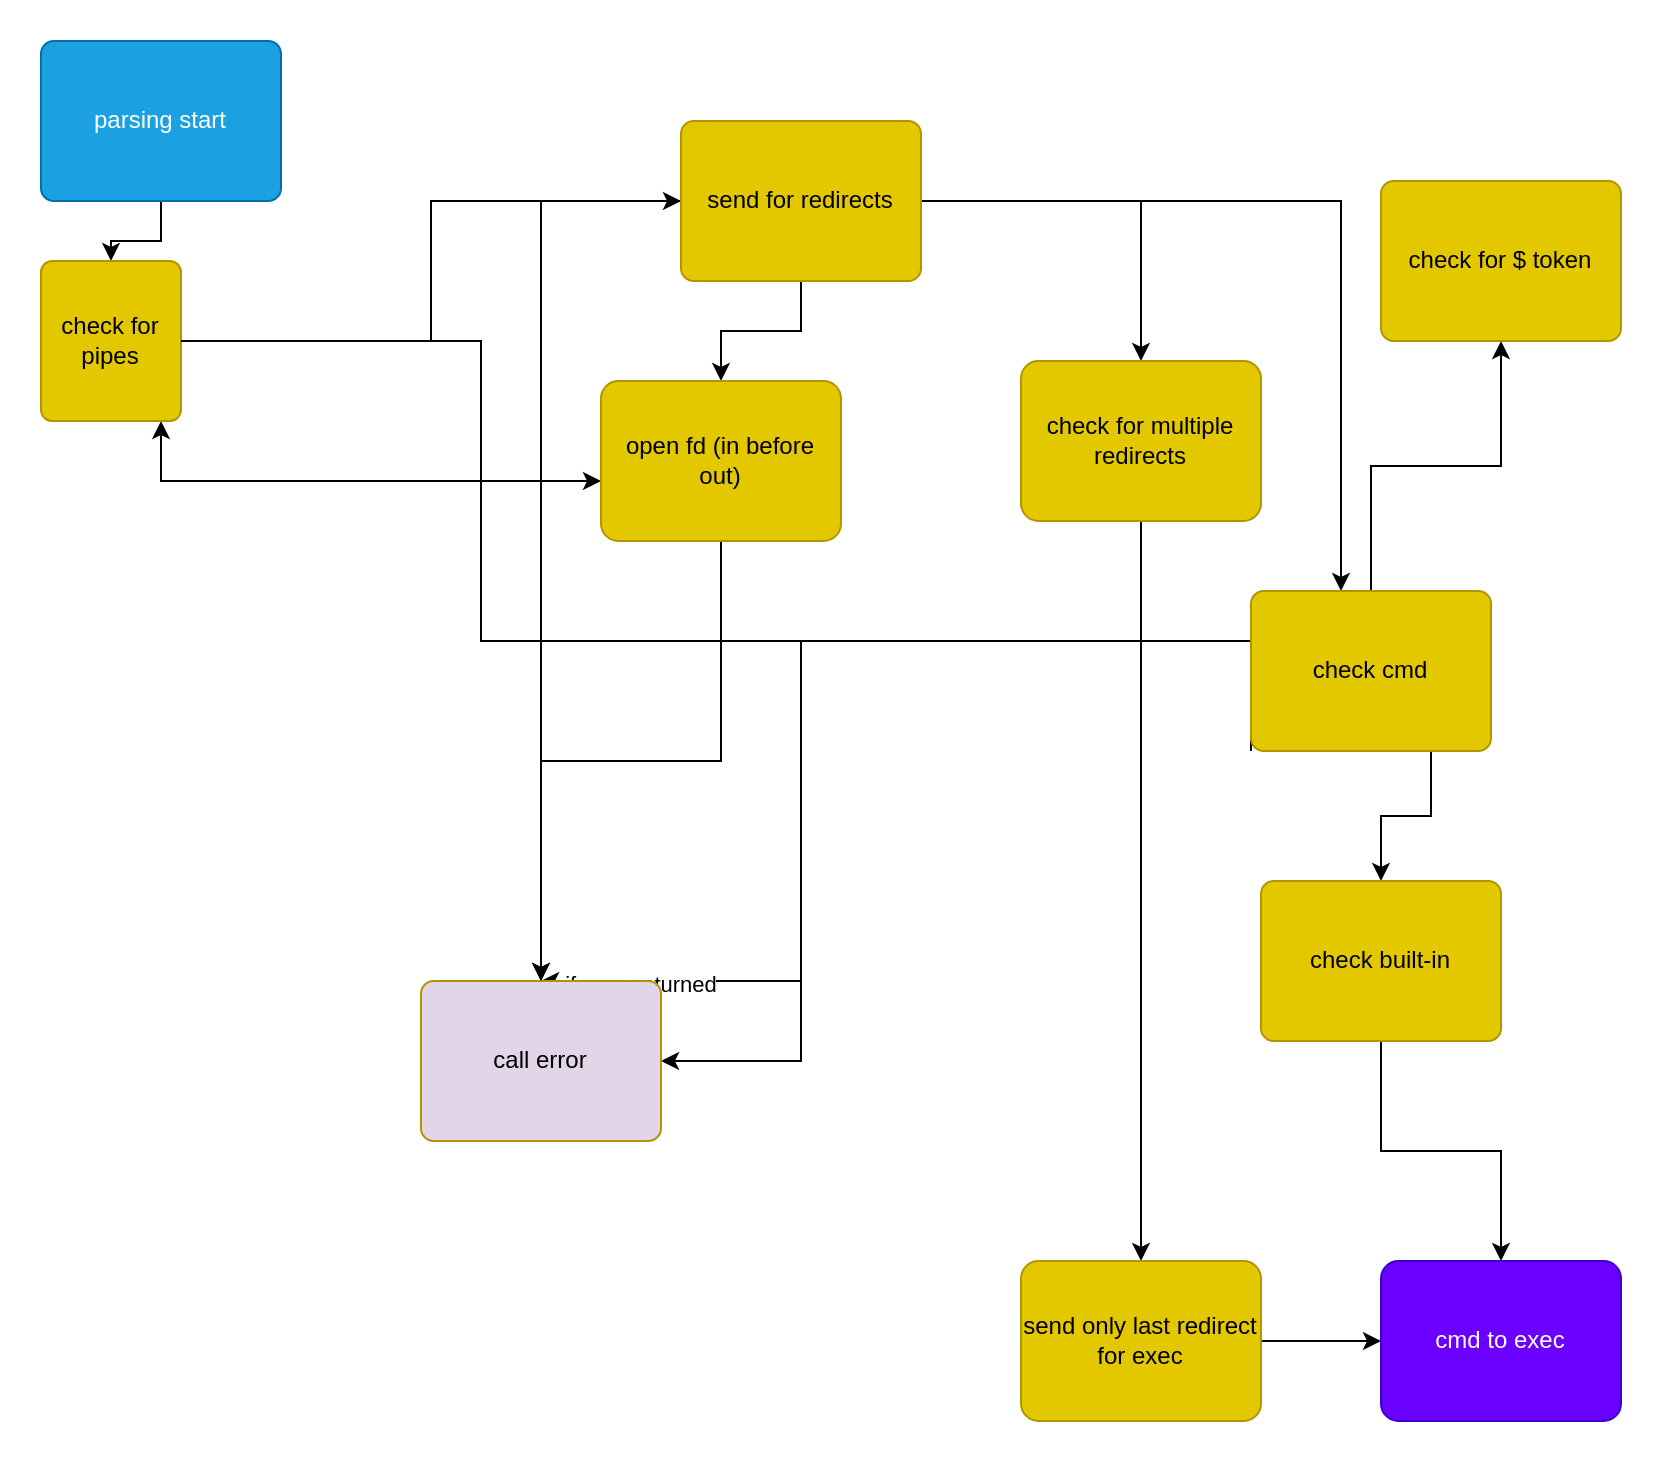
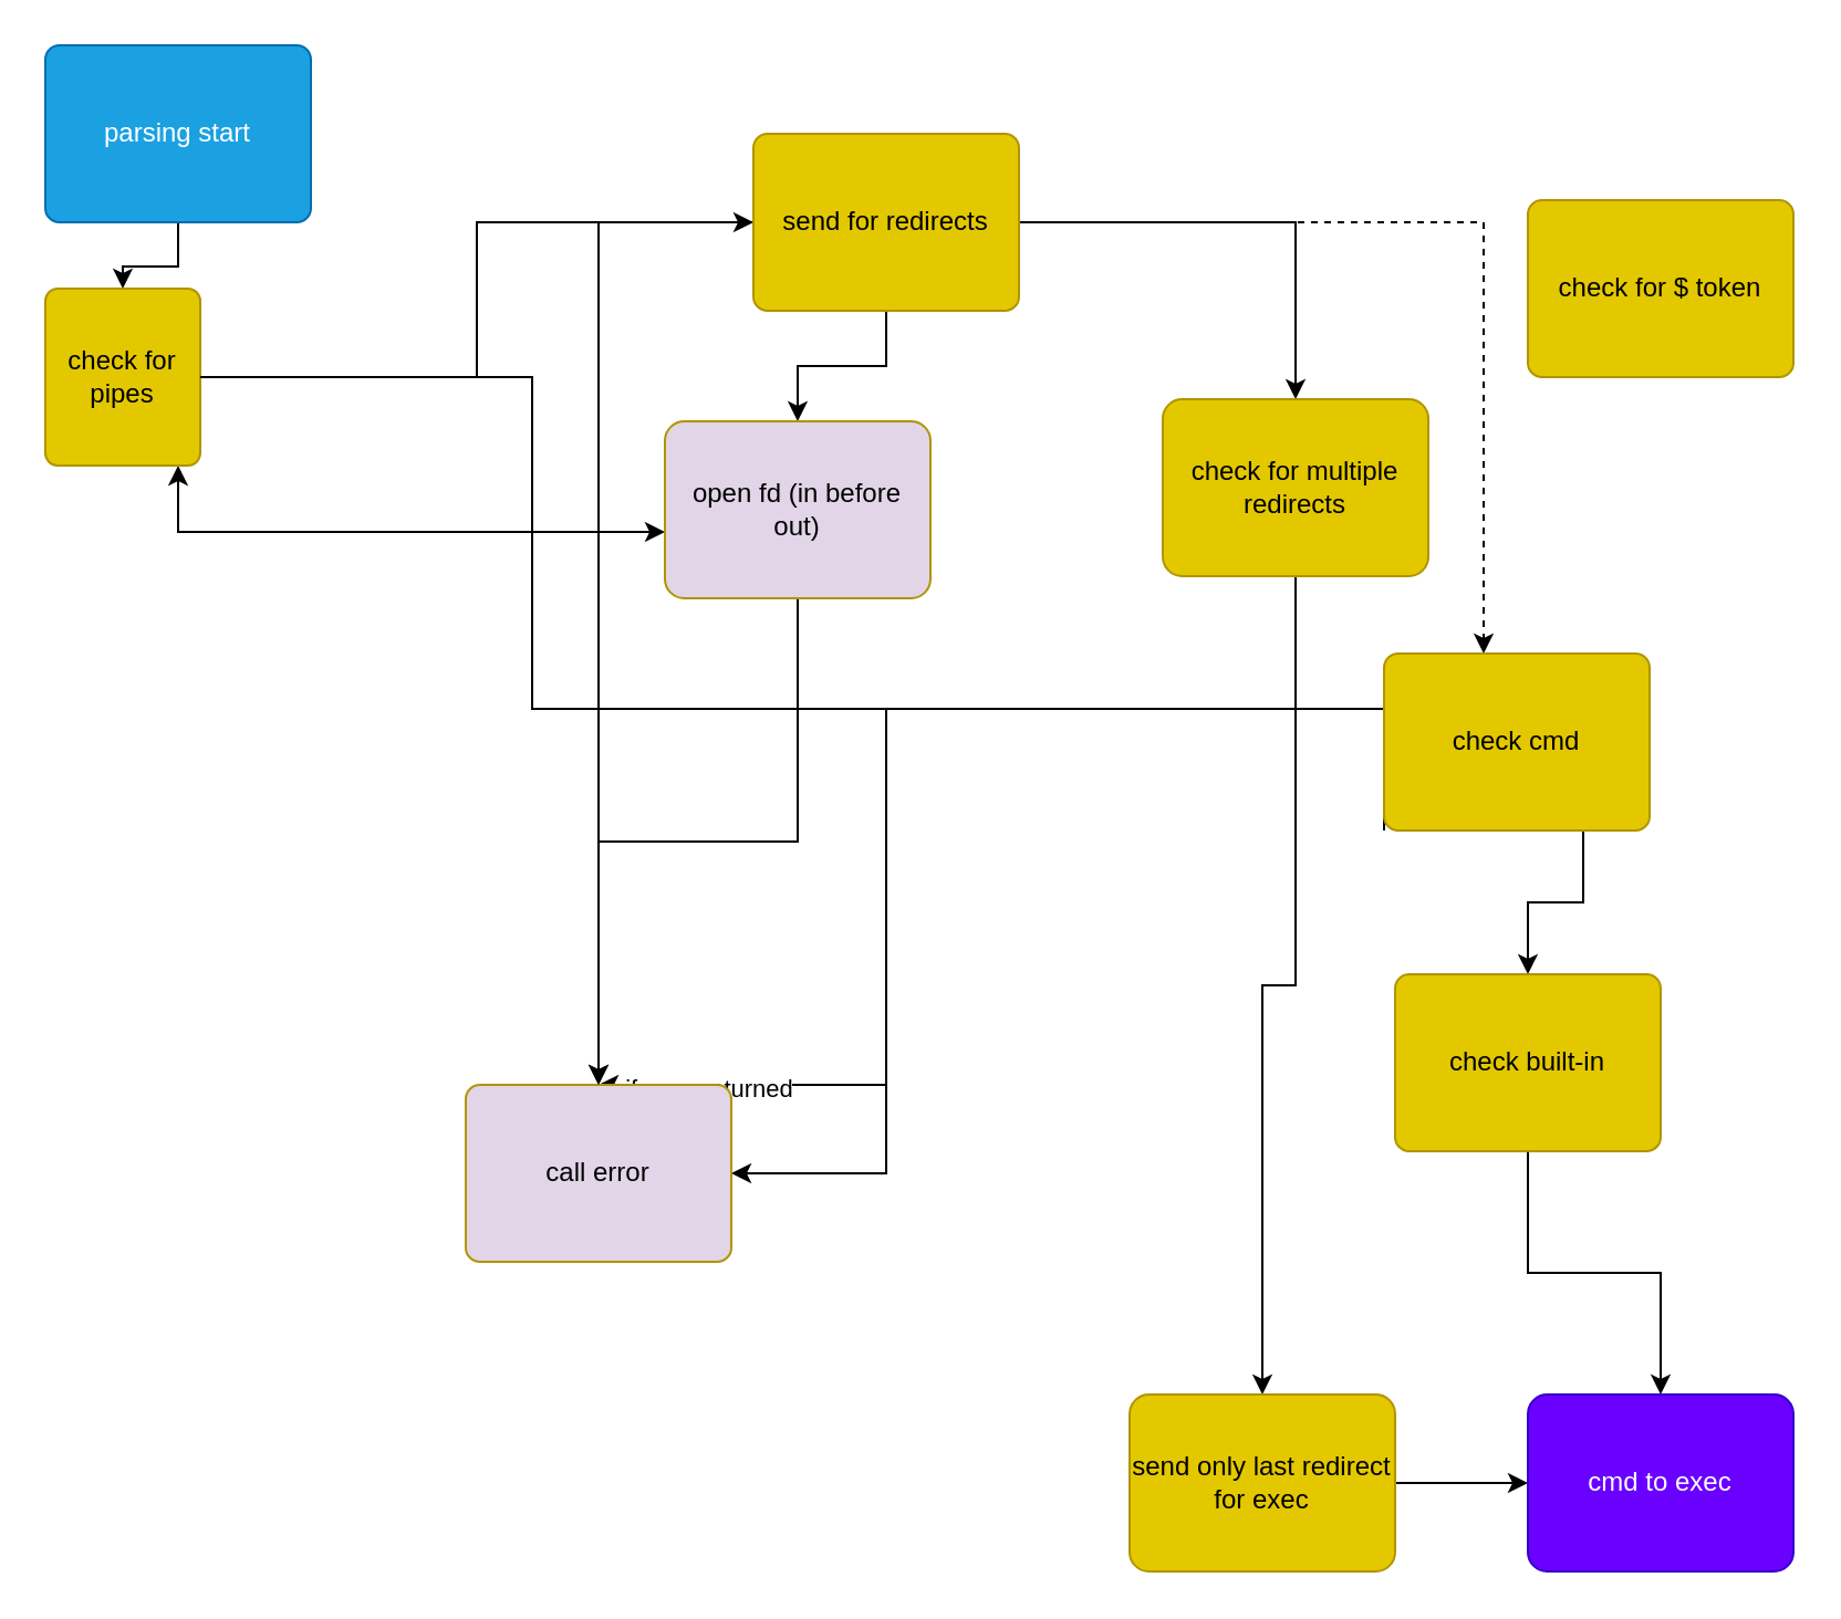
  <mxCell id="0" />
  <mxCell id="1" parent="0" />
  <mxCell id="2" value="" style="edgeStyle=orthogonalEdgeStyle;rounded=0;orthogonalLoop=1;jettySize=auto;html=1;" edge="1" parent="1" source="3" target="6"><mxGeometry relative="1" as="geometry" /></mxCell>
  <mxCell id="3" value="parsing start" style="rounded=1;whiteSpace=wrap;html=1;fillColor=#1ba1e2;fontColor=#ffffff;strokeColor=#006EAF;arcSize=8;" vertex="1" parent="1"><mxGeometry x="20" y="20" width="120" height="80" as="geometry" /></mxCell>
  <mxCell id="4" value="" style="edgeStyle=orthogonalEdgeStyle;rounded=0;orthogonalLoop=1;jettySize=auto;html=1;" edge="1" parent="1" source="6" target="11"><mxGeometry relative="1" as="geometry" /></mxCell>
  <mxCell id="5" value="" style="edgeStyle=orthogonalEdgeStyle;rounded=0;orthogonalLoop=1;jettySize=auto;html=1;startArrow=classic;startFill=1;" edge="1" parent="1" source="6"><mxGeometry relative="1" as="geometry"><mxPoint x="300" y="240" as="targetPoint" /><Array as="points"><mxPoint x="80" y="240" /><mxPoint x="300" y="240" /></Array></mxGeometry></mxCell>
  <mxCell id="6" value="check for pipes" style="whiteSpace=wrap;html=1;rounded=1;arcSize=8;fillColor=#e3c800;fontColor=#000000;strokeColor=#B09500;" vertex="1" parent="1"><mxGeometry x="20" y="130" width="70" height="80" as="geometry" /></mxCell>
- <mxCell id="7" value="" style="edgeStyle=orthogonalEdgeStyle;rounded=0;orthogonalLoop=1;jettySize=auto;html=1;" edge="1" parent="1" source="11" target="17"><mxGeometry relative="1" as="geometry"><Array as="points"><mxPoint x="670" y="100" /></Array></mxGeometry></mxCell>
+ <mxCell id="7" value="" style="edgeStyle=orthogonalEdgeStyle;rounded=0;orthogonalLoop=1;jettySize=auto;html=1;dashed=1;" edge="1" parent="1" source="11" target="17"><mxGeometry relative="1" as="geometry"><Array as="points"><mxPoint x="670" y="100" /></Array></mxGeometry></mxCell>
  <mxCell id="8" style="edgeStyle=orthogonalEdgeStyle;rounded=0;orthogonalLoop=1;jettySize=auto;html=1;" edge="1" parent="1" source="11" target="23"><mxGeometry relative="1" as="geometry" /></mxCell>
  <mxCell id="9" style="edgeStyle=orthogonalEdgeStyle;rounded=0;orthogonalLoop=1;jettySize=auto;html=1;" edge="1" parent="1" source="11" target="21"><mxGeometry relative="1" as="geometry" /></mxCell>
  <mxCell id="10" style="edgeStyle=orthogonalEdgeStyle;rounded=0;orthogonalLoop=1;jettySize=auto;html=1;" edge="1" parent="1" source="11" target="25"><mxGeometry relative="1" as="geometry" /></mxCell>
  <mxCell id="11" value="send for redirects" style="whiteSpace=wrap;html=1;rounded=1;arcSize=8;fillColor=#e3c800;fontColor=#000000;strokeColor=#B09500;" vertex="1" parent="1"><mxGeometry x="340" y="60" width="120" height="80" as="geometry" /></mxCell>
  <mxCell id="12" value="" style="edgeStyle=orthogonalEdgeStyle;rounded=0;orthogonalLoop=1;jettySize=auto;html=1;" edge="1" parent="1" source="6" target="21"><mxGeometry relative="1" as="geometry"><mxPoint x="140" y="320" as="sourcePoint" /><Array as="points"><mxPoint x="240" y="170" /><mxPoint x="240" y="320" /><mxPoint x="400" y="320" /></Array></mxGeometry></mxCell>
- <mxCell id="13" value="" style="edgeStyle=orthogonalEdgeStyle;rounded=0;orthogonalLoop=1;jettySize=auto;html=1;" edge="1" parent="1" source="17" target="18"><mxGeometry relative="1" as="geometry" /></mxCell>
  <mxCell id="14" style="edgeStyle=orthogonalEdgeStyle;rounded=0;orthogonalLoop=1;jettySize=auto;html=1;entryX=0.5;entryY=0;entryDx=0;entryDy=0;exitX=0;exitY=1;exitDx=0;exitDy=0;" edge="1" parent="1" source="17" target="21"><mxGeometry relative="1" as="geometry"><Array as="points"><mxPoint x="400" y="320" /></Array></mxGeometry></mxCell>
  <mxCell id="15" value="if error returned" style="edgeLabel;html=1;align=center;verticalAlign=middle;resizable=0;points=[];" vertex="1" connectable="0" parent="14"><mxGeometry x="0.831" y="1" relative="1" as="geometry"><mxPoint as="offset" /></mxGeometry></mxCell>
  <mxCell id="16" style="edgeStyle=orthogonalEdgeStyle;rounded=0;orthogonalLoop=1;jettySize=auto;html=1;exitX=0.75;exitY=1;exitDx=0;exitDy=0;" edge="1" parent="1" source="17" target="20"><mxGeometry relative="1" as="geometry" /></mxCell>
  <mxCell id="17" value="check cmd" style="whiteSpace=wrap;html=1;rounded=1;arcSize=8;fillColor=#e3c800;fontColor=#000000;strokeColor=#B09500;" vertex="1" parent="1"><mxGeometry x="625" y="295" width="120" height="80" as="geometry" /></mxCell>
  <mxCell id="18" value="check for $ token" style="whiteSpace=wrap;html=1;rounded=1;arcSize=8;fillColor=#e3c800;fontColor=#000000;strokeColor=#B09500;" vertex="1" parent="1"><mxGeometry x="690" y="90" width="120" height="80" as="geometry" /></mxCell>
  <mxCell id="19" style="edgeStyle=orthogonalEdgeStyle;rounded=0;orthogonalLoop=1;jettySize=auto;html=1;" edge="1" parent="1" source="20" target="28"><mxGeometry relative="1" as="geometry" /></mxCell>
  <mxCell id="20" value="check built-in" style="whiteSpace=wrap;html=1;rounded=1;arcSize=8;fillColor=#e3c800;fontColor=#000000;strokeColor=#B09500;" vertex="1" parent="1"><mxGeometry x="630" y="440" width="120" height="80" as="geometry" /></mxCell>
  <mxCell id="21" value="call error" style="whiteSpace=wrap;html=1;rounded=1;arcSize=8;fillColor=#e1d5e7;fontColor=#000000;strokeColor=#B09500;" vertex="1" parent="1"><mxGeometry x="210" y="490" width="120" height="80" as="geometry" /></mxCell>
  <mxCell id="22" style="edgeStyle=orthogonalEdgeStyle;rounded=0;orthogonalLoop=1;jettySize=auto;html=1;entryX=0.5;entryY=0;entryDx=0;entryDy=0;" edge="1" parent="1" source="23" target="21"><mxGeometry relative="1" as="geometry" /></mxCell>
- <mxCell id="23" value="open fd (in before out)" style="rounded=1;whiteSpace=wrap;html=1;fillColor=#e3c800;fontColor=#000000;strokeColor=#B09500;arcSize=11;" vertex="1" parent="1"><mxGeometry x="300" y="190" width="120" height="80" as="geometry" /></mxCell>
+ <mxCell id="23" value="open fd (in before out)" style="rounded=1;whiteSpace=wrap;html=1;fillColor=#e1d5e7;fontColor=#000000;strokeColor=#B09500;arcSize=11;" vertex="1" parent="1"><mxGeometry x="300" y="190" width="120" height="80" as="geometry" /></mxCell>
  <mxCell id="24" value="" style="edgeStyle=orthogonalEdgeStyle;rounded=0;orthogonalLoop=1;jettySize=auto;html=1;" edge="1" parent="1" source="25" target="27"><mxGeometry relative="1" as="geometry" /></mxCell>
- <mxCell id="25" value="check for multiple redirects" style="rounded=1;whiteSpace=wrap;html=1;fillColor=#e3c800;fontColor=#000000;strokeColor=#B09500;arcSize=11;" vertex="1" parent="1"><mxGeometry x="510" y="180" width="120" height="80" as="geometry" /></mxCell>
+ <mxCell id="25" value="check for multiple redirects" style="rounded=1;whiteSpace=wrap;html=1;fillColor=#e3c800;fontColor=#000000;strokeColor=#B09500;arcSize=11;" vertex="1" parent="1"><mxGeometry x="525" y="180" width="120" height="80" as="geometry" /></mxCell>
  <mxCell id="26" value="" style="edgeStyle=orthogonalEdgeStyle;rounded=0;orthogonalLoop=1;jettySize=auto;html=1;" edge="1" parent="1" source="27" target="28"><mxGeometry relative="1" as="geometry" /></mxCell>
  <mxCell id="27" value="&lt;div&gt;send only last redirect for exec&lt;/div&gt;" style="rounded=1;whiteSpace=wrap;html=1;fillColor=#e3c800;fontColor=#000000;strokeColor=#B09500;arcSize=11;" vertex="1" parent="1"><mxGeometry x="510" y="630" width="120" height="80" as="geometry" /></mxCell>
  <mxCell id="28" value="cmd to exec" style="rounded=1;whiteSpace=wrap;html=1;fillColor=#6a00ff;fontColor=#ffffff;strokeColor=#3700CC;arcSize=11;" vertex="1" parent="1"><mxGeometry x="690" y="630" width="120" height="80" as="geometry" /></mxCell>
